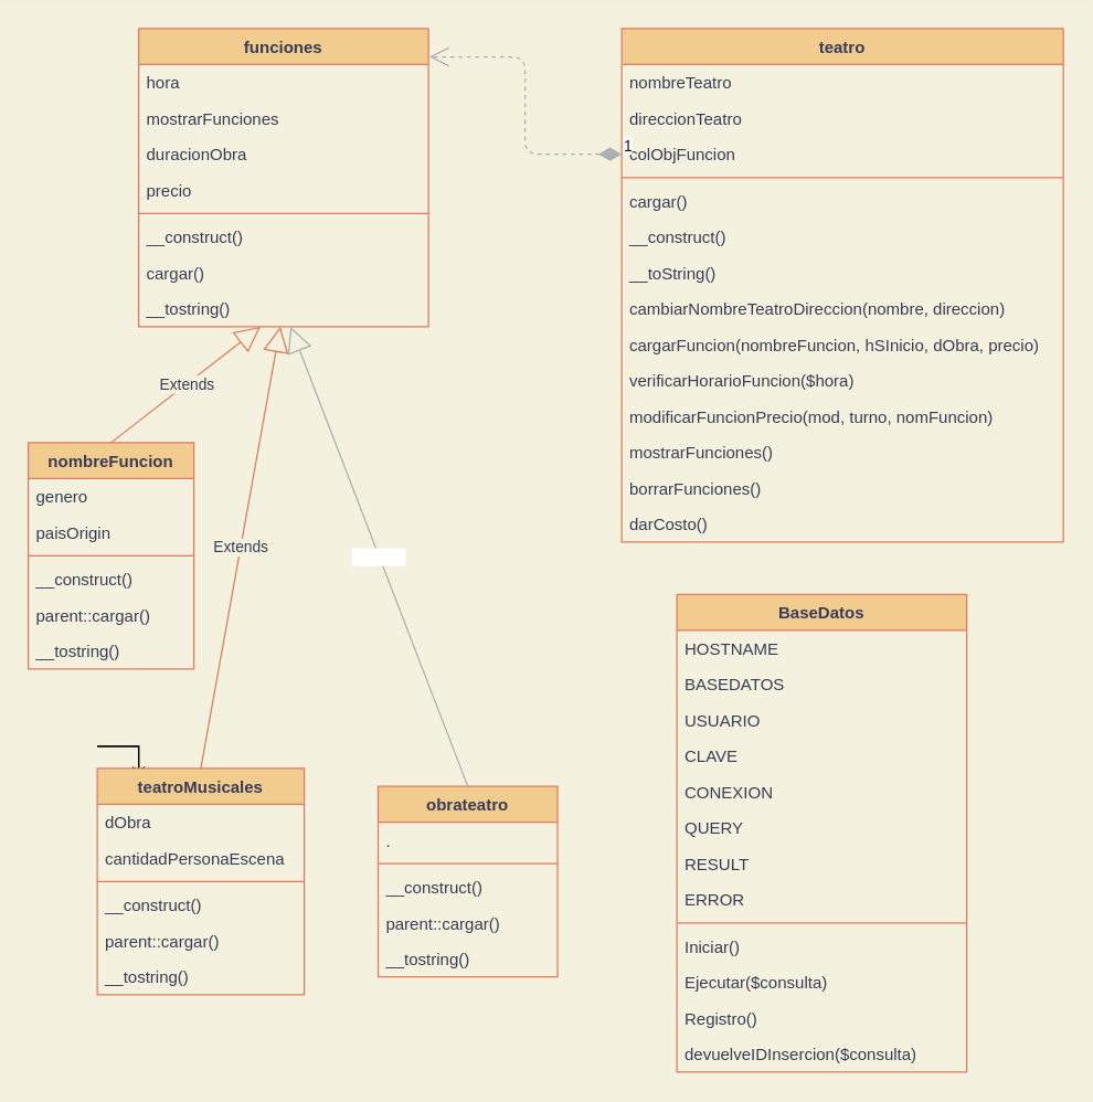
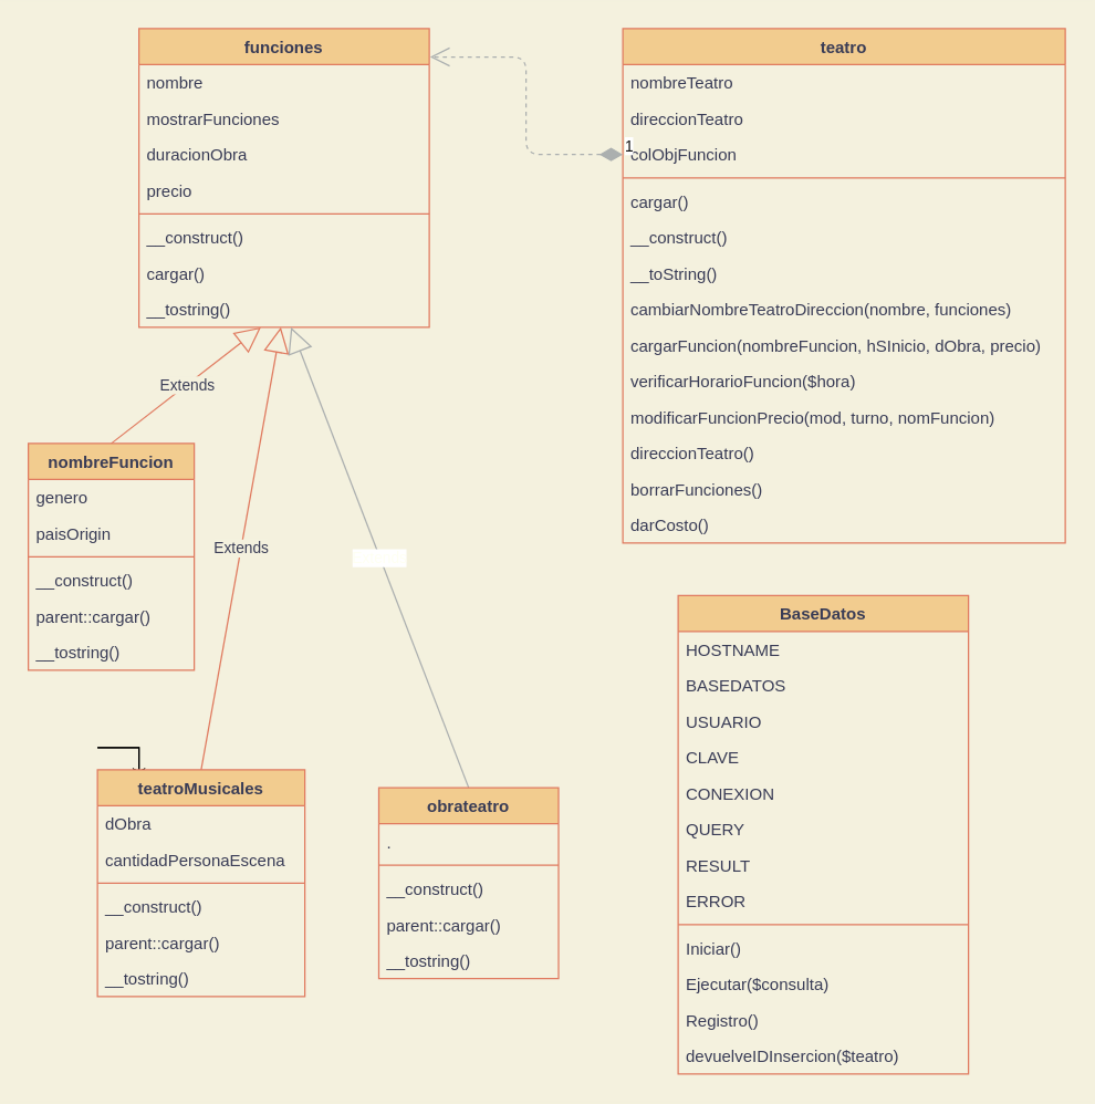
  <mxCell id="0" />
  <mxCell id="1" parent="0" />
  <mxCell id="2" value="funciones" style="swimlane;fontStyle=1;align=center;verticalAlign=top;childLayout=stackLayout;horizontal=1;startSize=26;horizontalStack=0;resizeParent=1;resizeParentMax=0;resizeLast=0;collapsible=1;marginBottom=0;fillColor=#F2CC8F;strokeColor=#E07A5F;fontColor=#393C56;" parent="1" vertex="1"><mxGeometry x="100" y="20" width="210" height="216" as="geometry" /></mxCell>
- <mxCell id="3" value="hora" style="text;strokeColor=none;fillColor=none;align=left;verticalAlign=top;spacingLeft=4;spacingRight=4;overflow=hidden;rotatable=0;points=[[0,0.5],[1,0.5]];portConstraint=eastwest;fontColor=#393C56;" parent="2" vertex="1"><mxGeometry y="26" width="210" height="26" as="geometry" /></mxCell>
+ <mxCell id="3" value="nombre" style="text;strokeColor=none;fillColor=none;align=left;verticalAlign=top;spacingLeft=4;spacingRight=4;overflow=hidden;rotatable=0;points=[[0,0.5],[1,0.5]];portConstraint=eastwest;fontColor=#393C56;" parent="2" vertex="1"><mxGeometry y="26" width="210" height="26" as="geometry" /></mxCell>
  <mxCell id="4" value="mostrarFunciones" style="text;strokeColor=none;fillColor=none;align=left;verticalAlign=top;spacingLeft=4;spacingRight=4;overflow=hidden;rotatable=0;points=[[0,0.5],[1,0.5]];portConstraint=eastwest;fontColor=#393C56;" parent="2" vertex="1"><mxGeometry y="52" width="210" height="26" as="geometry" /></mxCell>
  <mxCell id="5" value="duracionObra" style="text;strokeColor=none;fillColor=none;align=left;verticalAlign=top;spacingLeft=4;spacingRight=4;overflow=hidden;rotatable=0;points=[[0,0.5],[1,0.5]];portConstraint=eastwest;fontColor=#393C56;" parent="2" vertex="1"><mxGeometry y="78" width="210" height="26" as="geometry" /></mxCell>
  <mxCell id="6" value="precio" style="text;strokeColor=none;fillColor=none;align=left;verticalAlign=top;spacingLeft=4;spacingRight=4;overflow=hidden;rotatable=0;points=[[0,0.5],[1,0.5]];portConstraint=eastwest;fontColor=#393C56;" parent="2" vertex="1"><mxGeometry y="104" width="210" height="26" as="geometry" /></mxCell>
  <mxCell id="7" value="" style="line;strokeWidth=1;fillColor=none;align=left;verticalAlign=middle;spacingTop=-1;spacingLeft=3;spacingRight=3;rotatable=0;labelPosition=right;points=[];portConstraint=eastwest;strokeColor=#E07A5F;fontColor=#393C56;labelBackgroundColor=#F4F1DE;" parent="2" vertex="1"><mxGeometry y="130" width="210" height="8" as="geometry" /></mxCell>
  <mxCell id="8" value="__construct()" style="text;strokeColor=none;fillColor=none;align=left;verticalAlign=top;spacingLeft=4;spacingRight=4;overflow=hidden;rotatable=0;points=[[0,0.5],[1,0.5]];portConstraint=eastwest;fontColor=#393C56;" parent="2" vertex="1"><mxGeometry y="138" width="210" height="26" as="geometry" /></mxCell>
  <mxCell id="9" value="cargar()" style="text;strokeColor=none;fillColor=none;align=left;verticalAlign=top;spacingLeft=4;spacingRight=4;overflow=hidden;rotatable=0;points=[[0,0.5],[1,0.5]];portConstraint=eastwest;fontColor=#393C56;" parent="2" vertex="1"><mxGeometry y="164" width="210" height="26" as="geometry" /></mxCell>
  <mxCell id="10" value="__tostring()" style="text;strokeColor=none;fillColor=none;align=left;verticalAlign=top;spacingLeft=4;spacingRight=4;overflow=hidden;rotatable=0;points=[[0,0.5],[1,0.5]];portConstraint=eastwest;fontColor=#393C56;" parent="2" vertex="1"><mxGeometry y="190" width="210" height="26" as="geometry" /></mxCell>
  <mxCell id="11" value="teatro" style="swimlane;fontStyle=1;align=center;verticalAlign=top;childLayout=stackLayout;horizontal=1;startSize=26;horizontalStack=0;resizeParent=1;resizeParentMax=0;resizeLast=0;collapsible=1;marginBottom=0;fillColor=#F2CC8F;strokeColor=#E07A5F;fontColor=#393C56;" parent="1" vertex="1"><mxGeometry x="450" y="20" width="320" height="372" as="geometry" /></mxCell>
  <mxCell id="12" value="nombreTeatro" style="text;strokeColor=none;fillColor=none;align=left;verticalAlign=top;spacingLeft=4;spacingRight=4;overflow=hidden;rotatable=0;points=[[0,0.5],[1,0.5]];portConstraint=eastwest;fontColor=#393C56;" parent="11" vertex="1"><mxGeometry y="26" width="320" height="26" as="geometry" /></mxCell>
  <mxCell id="13" value="direccionTeatro" style="text;strokeColor=none;fillColor=none;align=left;verticalAlign=top;spacingLeft=4;spacingRight=4;overflow=hidden;rotatable=0;points=[[0,0.5],[1,0.5]];portConstraint=eastwest;fontColor=#393C56;" parent="11" vertex="1"><mxGeometry y="52" width="320" height="26" as="geometry" /></mxCell>
  <mxCell id="14" value="colObjFuncion" style="text;strokeColor=none;fillColor=none;align=left;verticalAlign=top;spacingLeft=4;spacingRight=4;overflow=hidden;rotatable=0;points=[[0,0.5],[1,0.5]];portConstraint=eastwest;fontColor=#393C56;" parent="11" vertex="1"><mxGeometry y="78" width="320" height="26" as="geometry" /></mxCell>
  <mxCell id="15" value="" style="line;strokeWidth=1;fillColor=none;align=left;verticalAlign=middle;spacingTop=-1;spacingLeft=3;spacingRight=3;rotatable=0;labelPosition=right;points=[];portConstraint=eastwest;strokeColor=#E07A5F;fontColor=#393C56;labelBackgroundColor=#F4F1DE;" parent="11" vertex="1"><mxGeometry y="104" width="320" height="8" as="geometry" /></mxCell>
  <mxCell id="16" value="cargar()" style="text;strokeColor=none;fillColor=none;align=left;verticalAlign=top;spacingLeft=4;spacingRight=4;overflow=hidden;rotatable=0;points=[[0,0.5],[1,0.5]];portConstraint=eastwest;fontColor=#393C56;" parent="11" vertex="1"><mxGeometry y="112" width="320" height="26" as="geometry" /></mxCell>
  <mxCell id="17" value="__construct()" style="text;strokeColor=none;fillColor=none;align=left;verticalAlign=top;spacingLeft=4;spacingRight=4;overflow=hidden;rotatable=0;points=[[0,0.5],[1,0.5]];portConstraint=eastwest;fontColor=#393C56;" parent="11" vertex="1"><mxGeometry y="138" width="320" height="26" as="geometry" /></mxCell>
  <mxCell id="18" value="__toString()" style="text;strokeColor=none;fillColor=none;align=left;verticalAlign=top;spacingLeft=4;spacingRight=4;overflow=hidden;rotatable=0;points=[[0,0.5],[1,0.5]];portConstraint=eastwest;fontColor=#393C56;" parent="11" vertex="1"><mxGeometry y="164" width="320" height="26" as="geometry" /></mxCell>
- <mxCell id="19" value="cambiarNombreTeatroDireccion(nombre, direccion)" style="text;strokeColor=none;fillColor=none;align=left;verticalAlign=top;spacingLeft=4;spacingRight=4;overflow=hidden;rotatable=0;points=[[0,0.5],[1,0.5]];portConstraint=eastwest;fontColor=#393C56;" parent="11" vertex="1"><mxGeometry y="190" width="320" height="26" as="geometry" /></mxCell>
+ <mxCell id="19" value="cambiarNombreTeatroDireccion(nombre, funciones)" style="text;strokeColor=none;fillColor=none;align=left;verticalAlign=top;spacingLeft=4;spacingRight=4;overflow=hidden;rotatable=0;points=[[0,0.5],[1,0.5]];portConstraint=eastwest;fontColor=#393C56;" parent="11" vertex="1"><mxGeometry y="190" width="320" height="26" as="geometry" /></mxCell>
  <mxCell id="20" value="cargarFuncion(nombreFuncion, hSInicio, dObra, precio)" style="text;strokeColor=none;fillColor=none;align=left;verticalAlign=top;spacingLeft=4;spacingRight=4;overflow=hidden;rotatable=0;points=[[0,0.5],[1,0.5]];portConstraint=eastwest;fontColor=#393C56;" parent="11" vertex="1"><mxGeometry y="216" width="320" height="26" as="geometry" /></mxCell>
  <mxCell id="21" value="verificarHorarioFuncion($hora)" style="text;strokeColor=none;fillColor=none;align=left;verticalAlign=top;spacingLeft=4;spacingRight=4;overflow=hidden;rotatable=0;points=[[0,0.5],[1,0.5]];portConstraint=eastwest;fontColor=#393C56;" parent="11" vertex="1"><mxGeometry y="242" width="320" height="26" as="geometry" /></mxCell>
  <mxCell id="22" value="modificarFuncionPrecio(mod, turno, nomFuncion)" style="text;strokeColor=none;fillColor=none;align=left;verticalAlign=top;spacingLeft=4;spacingRight=4;overflow=hidden;rotatable=0;points=[[0,0.5],[1,0.5]];portConstraint=eastwest;fontColor=#393C56;" parent="11" vertex="1"><mxGeometry y="268" width="320" height="26" as="geometry" /></mxCell>
- <mxCell id="23" value="mostrarFunciones()" style="text;strokeColor=none;fillColor=none;align=left;verticalAlign=top;spacingLeft=4;spacingRight=4;overflow=hidden;rotatable=0;points=[[0,0.5],[1,0.5]];portConstraint=eastwest;fontColor=#393C56;" parent="11" vertex="1"><mxGeometry y="294" width="320" height="26" as="geometry" /></mxCell>
+ <mxCell id="23" value="direccionTeatro()" style="text;strokeColor=none;fillColor=none;align=left;verticalAlign=top;spacingLeft=4;spacingRight=4;overflow=hidden;rotatable=0;points=[[0,0.5],[1,0.5]];portConstraint=eastwest;fontColor=#393C56;" parent="11" vertex="1"><mxGeometry y="294" width="320" height="26" as="geometry" /></mxCell>
  <mxCell id="24" value="borrarFunciones()" style="text;strokeColor=none;fillColor=none;align=left;verticalAlign=top;spacingLeft=4;spacingRight=4;overflow=hidden;rotatable=0;points=[[0,0.5],[1,0.5]];portConstraint=eastwest;fontColor=#393C56;" parent="11" vertex="1"><mxGeometry y="320" width="320" height="26" as="geometry" /></mxCell>
  <mxCell id="25" value="darCosto()" style="text;strokeColor=none;fillColor=none;align=left;verticalAlign=top;spacingLeft=4;spacingRight=4;overflow=hidden;rotatable=0;points=[[0,0.5],[1,0.5]];portConstraint=eastwest;fontColor=#393C56;" parent="11" vertex="1"><mxGeometry y="346" width="320" height="26" as="geometry" /></mxCell>
  <mxCell id="26" value="Extends" style="endArrow=block;endSize=16;endFill=0;html=1;exitX=0.5;exitY=0;exitDx=0;exitDy=0;strokeColor=#E07A5F;fontColor=#393C56;labelBackgroundColor=#F4F1DE;" parent="1" source="45" target="10" edge="1"><mxGeometry width="160" relative="1" as="geometry"><mxPoint x="88" y="424" as="sourcePoint" /><mxPoint x="98" y="440" as="targetPoint" /><Array as="points" /></mxGeometry></mxCell>
  <mxCell id="27" value="Extends" style="endArrow=block;endSize=16;endFill=0;html=1;exitX=0.5;exitY=0;exitDx=0;exitDy=0;strokeColor=#E07A5F;fontColor=#393C56;labelBackgroundColor=#F4F1DE;" parent="1" source="38" target="10" edge="1"><mxGeometry width="160" relative="1" as="geometry"><mxPoint x="130" y="600" as="sourcePoint" /><mxPoint x="164" y="432" as="targetPoint" /><Array as="points" /></mxGeometry></mxCell>
  <mxCell id="28" value="&lt;font color=&quot;#fefff2&quot;&gt;Extends&lt;/font&gt;" style="endArrow=block;endSize=16;endFill=0;html=1;fillColor=#1ba1e2;fontColor=#0F0F0F;exitX=0.5;exitY=0;exitDx=0;exitDy=0;strokeColor=#ABAFAF;" parent="1" source="32" target="10" edge="1"><mxGeometry width="160" relative="1" as="geometry"><mxPoint x="418" y="507.556" as="sourcePoint" /><mxPoint x="230.88" y="434.99" as="targetPoint" /></mxGeometry></mxCell>
  <mxCell id="29" value="1" style="endArrow=open;html=1;endSize=12;startArrow=diamondThin;startSize=14;startFill=1;edgeStyle=orthogonalEdgeStyle;align=left;verticalAlign=bottom;strokeColor=#ABAFAF;fillColor=#F2CC8F;fontColor=#0F0F0F;entryX=1.003;entryY=0.095;entryDx=0;entryDy=0;entryPerimeter=0;exitX=0;exitY=0.5;exitDx=0;exitDy=0;dashed=1;" parent="1" source="14" target="2" edge="1"><mxGeometry x="-1" y="3" relative="1" as="geometry"><mxPoint x="440" y="137" as="sourcePoint" /><mxPoint x="630" y="410" as="targetPoint" /></mxGeometry></mxCell>
  <mxCell id="30" value="" style="edgeStyle=orthogonalEdgeStyle;rounded=0;orthogonalLoop=1;jettySize=auto;html=1;" parent="1" edge="1"><mxGeometry relative="1" as="geometry"><mxPoint x="70" y="540" as="sourcePoint" /><mxPoint x="100" y="564" as="targetPoint" /></mxGeometry></mxCell>
  <mxCell id="31" value="" style="edgeStyle=orthogonalEdgeStyle;rounded=0;orthogonalLoop=1;jettySize=auto;html=1;" parent="1" edge="1"><mxGeometry relative="1" as="geometry"><mxPoint x="70" y="540" as="sourcePoint" /><mxPoint x="100" y="564" as="targetPoint" /></mxGeometry></mxCell>
  <mxCell id="32" value="obrateatro&#10;" style="swimlane;fontStyle=1;align=center;verticalAlign=top;childLayout=stackLayout;horizontal=1;startSize=26;horizontalStack=0;resizeParent=1;resizeParentMax=0;resizeLast=0;collapsible=1;marginBottom=0;fillColor=#F2CC8F;strokeColor=#E07A5F;fontColor=#393C56;" parent="1" vertex="1"><mxGeometry x="273.5" y="569" width="130" height="138" as="geometry" /></mxCell>
  <mxCell id="33" value="." style="text;strokeColor=none;fillColor=none;align=left;verticalAlign=top;spacingLeft=4;spacingRight=4;overflow=hidden;rotatable=0;points=[[0,0.5],[1,0.5]];portConstraint=eastwest;fontColor=#393C56;" parent="32" vertex="1"><mxGeometry y="26" width="130" height="26" as="geometry" /></mxCell>
  <mxCell id="34" value="" style="line;strokeWidth=1;fillColor=none;align=left;verticalAlign=middle;spacingTop=-1;spacingLeft=3;spacingRight=3;rotatable=0;labelPosition=right;points=[];portConstraint=eastwest;strokeColor=#E07A5F;fontColor=#393C56;labelBackgroundColor=#F4F1DE;" parent="32" vertex="1"><mxGeometry y="52" width="130" height="8" as="geometry" /></mxCell>
  <mxCell id="35" value="__construct()" style="text;strokeColor=none;fillColor=none;align=left;verticalAlign=top;spacingLeft=4;spacingRight=4;overflow=hidden;rotatable=0;points=[[0,0.5],[1,0.5]];portConstraint=eastwest;fontColor=#393C56;" parent="32" vertex="1"><mxGeometry y="60" width="130" height="26" as="geometry" /></mxCell>
  <mxCell id="36" value="parent::cargar()" style="text;strokeColor=none;fillColor=none;align=left;verticalAlign=top;spacingLeft=4;spacingRight=4;overflow=hidden;rotatable=0;points=[[0,0.5],[1,0.5]];portConstraint=eastwest;fontColor=#393C56;" parent="32" vertex="1"><mxGeometry y="86" width="130" height="26" as="geometry" /></mxCell>
  <mxCell id="37" value="__tostring()" style="text;strokeColor=none;fillColor=none;align=left;verticalAlign=top;spacingLeft=4;spacingRight=4;overflow=hidden;rotatable=0;points=[[0,0.5],[1,0.5]];portConstraint=eastwest;fontColor=#393C56;" parent="32" vertex="1"><mxGeometry y="112" width="130" height="26" as="geometry" /></mxCell>
  <mxCell id="38" value="teatroMusicales" style="swimlane;fontStyle=1;align=center;verticalAlign=top;childLayout=stackLayout;horizontal=1;startSize=26;horizontalStack=0;resizeParent=1;resizeParentMax=0;resizeLast=0;collapsible=1;marginBottom=0;fillColor=#F2CC8F;strokeColor=#E07A5F;fontColor=#393C56;" parent="1" vertex="1"><mxGeometry x="70" y="556" width="150" height="164" as="geometry" /></mxCell>
  <mxCell id="39" value="dObra" style="text;strokeColor=none;fillColor=none;align=left;verticalAlign=top;spacingLeft=4;spacingRight=4;overflow=hidden;rotatable=0;points=[[0,0.5],[1,0.5]];portConstraint=eastwest;fontColor=#393C56;" parent="38" vertex="1"><mxGeometry y="26" width="150" height="26" as="geometry" /></mxCell>
  <mxCell id="40" value="cantidadPersonaEscena" style="text;strokeColor=none;fillColor=none;align=left;verticalAlign=top;spacingLeft=4;spacingRight=4;overflow=hidden;rotatable=0;points=[[0,0.5],[1,0.5]];portConstraint=eastwest;fontColor=#393C56;" parent="38" vertex="1"><mxGeometry y="52" width="150" height="26" as="geometry" /></mxCell>
  <mxCell id="41" value="" style="line;strokeWidth=1;fillColor=none;align=left;verticalAlign=middle;spacingTop=-1;spacingLeft=3;spacingRight=3;rotatable=0;labelPosition=right;points=[];portConstraint=eastwest;strokeColor=#E07A5F;fontColor=#393C56;labelBackgroundColor=#F4F1DE;" parent="38" vertex="1"><mxGeometry y="78" width="150" height="8" as="geometry" /></mxCell>
  <mxCell id="42" value="__construct()" style="text;strokeColor=none;fillColor=none;align=left;verticalAlign=top;spacingLeft=4;spacingRight=4;overflow=hidden;rotatable=0;points=[[0,0.5],[1,0.5]];portConstraint=eastwest;fontColor=#393C56;" parent="38" vertex="1"><mxGeometry y="86" width="150" height="26" as="geometry" /></mxCell>
  <mxCell id="43" value="parent::cargar()" style="text;strokeColor=none;fillColor=none;align=left;verticalAlign=top;spacingLeft=4;spacingRight=4;overflow=hidden;rotatable=0;points=[[0,0.5],[1,0.5]];portConstraint=eastwest;fontColor=#393C56;" parent="38" vertex="1"><mxGeometry y="112" width="150" height="26" as="geometry" /></mxCell>
  <mxCell id="44" value="__tostring()" style="text;strokeColor=none;fillColor=none;align=left;verticalAlign=top;spacingLeft=4;spacingRight=4;overflow=hidden;rotatable=0;points=[[0,0.5],[1,0.5]];portConstraint=eastwest;fontColor=#393C56;" parent="38" vertex="1"><mxGeometry y="138" width="150" height="26" as="geometry" /></mxCell>
  <mxCell id="45" value="nombreFuncion" style="swimlane;fontStyle=1;align=center;verticalAlign=top;childLayout=stackLayout;horizontal=1;startSize=26;horizontalStack=0;resizeParent=1;resizeParentMax=0;resizeLast=0;collapsible=1;marginBottom=0;fillColor=#F2CC8F;strokeColor=#E07A5F;fontColor=#393C56;" parent="1" vertex="1"><mxGeometry x="20" y="320" width="120" height="164" as="geometry" /></mxCell>
  <mxCell id="46" value="genero" style="text;strokeColor=none;fillColor=none;align=left;verticalAlign=top;spacingLeft=4;spacingRight=4;overflow=hidden;rotatable=0;points=[[0,0.5],[1,0.5]];portConstraint=eastwest;fontColor=#393C56;" parent="45" vertex="1"><mxGeometry y="26" width="120" height="26" as="geometry" /></mxCell>
  <mxCell id="47" value="paisOrigin" style="text;strokeColor=none;fillColor=none;align=left;verticalAlign=top;spacingLeft=4;spacingRight=4;overflow=hidden;rotatable=0;points=[[0,0.5],[1,0.5]];portConstraint=eastwest;fontColor=#393C56;" parent="45" vertex="1"><mxGeometry y="52" width="120" height="26" as="geometry" /></mxCell>
  <mxCell id="48" value="" style="line;strokeWidth=1;fillColor=none;align=left;verticalAlign=middle;spacingTop=-1;spacingLeft=3;spacingRight=3;rotatable=0;labelPosition=right;points=[];portConstraint=eastwest;strokeColor=#E07A5F;fontColor=#393C56;labelBackgroundColor=#F4F1DE;" parent="45" vertex="1"><mxGeometry y="78" width="120" height="8" as="geometry" /></mxCell>
  <mxCell id="49" value="__construct()" style="text;strokeColor=none;fillColor=none;align=left;verticalAlign=top;spacingLeft=4;spacingRight=4;overflow=hidden;rotatable=0;points=[[0,0.5],[1,0.5]];portConstraint=eastwest;fontColor=#393C56;" parent="45" vertex="1"><mxGeometry y="86" width="120" height="26" as="geometry" /></mxCell>
  <mxCell id="50" value="parent::cargar()" style="text;strokeColor=none;fillColor=none;align=left;verticalAlign=top;spacingLeft=4;spacingRight=4;overflow=hidden;rotatable=0;points=[[0,0.5],[1,0.5]];portConstraint=eastwest;fontColor=#393C56;" parent="45" vertex="1"><mxGeometry y="112" width="120" height="26" as="geometry" /></mxCell>
  <mxCell id="51" value="__tostring()" style="text;strokeColor=none;fillColor=none;align=left;verticalAlign=top;spacingLeft=4;spacingRight=4;overflow=hidden;rotatable=0;points=[[0,0.5],[1,0.5]];portConstraint=eastwest;fontColor=#393C56;" parent="45" vertex="1"><mxGeometry y="138" width="120" height="26" as="geometry" /></mxCell>
  <mxCell id="52" value="BaseDatos" style="swimlane;fontStyle=1;align=center;verticalAlign=top;childLayout=stackLayout;horizontal=1;startSize=26;horizontalStack=0;resizeParent=1;resizeParentMax=0;resizeLast=0;collapsible=1;marginBottom=0;fillColor=#F2CC8F;strokeColor=#E07A5F;fontColor=#393C56;" parent="1" vertex="1"><mxGeometry x="490" y="430" width="210" height="346" as="geometry" /></mxCell>
  <mxCell id="53" value="HOSTNAME" style="text;strokeColor=none;fillColor=none;align=left;verticalAlign=top;spacingLeft=4;spacingRight=4;overflow=hidden;rotatable=0;points=[[0,0.5],[1,0.5]];portConstraint=eastwest;fontColor=#393C56;" parent="52" vertex="1"><mxGeometry y="26" width="210" height="26" as="geometry" /></mxCell>
  <mxCell id="54" value="BASEDATOS" style="text;strokeColor=none;fillColor=none;align=left;verticalAlign=top;spacingLeft=4;spacingRight=4;overflow=hidden;rotatable=0;points=[[0,0.5],[1,0.5]];portConstraint=eastwest;fontColor=#393C56;" parent="52" vertex="1"><mxGeometry y="52" width="210" height="26" as="geometry" /></mxCell>
  <mxCell id="55" value="USUARIO" style="text;strokeColor=none;fillColor=none;align=left;verticalAlign=top;spacingLeft=4;spacingRight=4;overflow=hidden;rotatable=0;points=[[0,0.5],[1,0.5]];portConstraint=eastwest;fontColor=#393C56;" parent="52" vertex="1"><mxGeometry y="78" width="210" height="26" as="geometry" /></mxCell>
  <mxCell id="56" value="CLAVE" style="text;strokeColor=none;fillColor=none;align=left;verticalAlign=top;spacingLeft=4;spacingRight=4;overflow=hidden;rotatable=0;points=[[0,0.5],[1,0.5]];portConstraint=eastwest;fontColor=#393C56;" parent="52" vertex="1"><mxGeometry y="104" width="210" height="26" as="geometry" /></mxCell>
  <mxCell id="57" value="CONEXION" style="text;strokeColor=none;fillColor=none;align=left;verticalAlign=top;spacingLeft=4;spacingRight=4;overflow=hidden;rotatable=0;points=[[0,0.5],[1,0.5]];portConstraint=eastwest;fontColor=#393C56;" parent="52" vertex="1"><mxGeometry y="130" width="210" height="26" as="geometry" /></mxCell>
  <mxCell id="58" value="QUERY" style="text;strokeColor=none;fillColor=none;align=left;verticalAlign=top;spacingLeft=4;spacingRight=4;overflow=hidden;rotatable=0;points=[[0,0.5],[1,0.5]];portConstraint=eastwest;fontColor=#393C56;" parent="52" vertex="1"><mxGeometry y="156" width="210" height="26" as="geometry" /></mxCell>
  <mxCell id="59" value="RESULT" style="text;strokeColor=none;fillColor=none;align=left;verticalAlign=top;spacingLeft=4;spacingRight=4;overflow=hidden;rotatable=0;points=[[0,0.5],[1,0.5]];portConstraint=eastwest;fontColor=#393C56;" parent="52" vertex="1"><mxGeometry y="182" width="210" height="26" as="geometry" /></mxCell>
  <mxCell id="60" value="ERROR" style="text;strokeColor=none;fillColor=none;align=left;verticalAlign=top;spacingLeft=4;spacingRight=4;overflow=hidden;rotatable=0;points=[[0,0.5],[1,0.5]];portConstraint=eastwest;fontColor=#393C56;" parent="52" vertex="1"><mxGeometry y="208" width="210" height="26" as="geometry" /></mxCell>
  <mxCell id="61" value="" style="line;strokeWidth=1;fillColor=none;align=left;verticalAlign=middle;spacingTop=-1;spacingLeft=3;spacingRight=3;rotatable=0;labelPosition=right;points=[];portConstraint=eastwest;strokeColor=#E07A5F;fontColor=#393C56;labelBackgroundColor=#F4F1DE;" parent="52" vertex="1"><mxGeometry y="234" width="210" height="8" as="geometry" /></mxCell>
  <mxCell id="62" value="Iniciar()" style="text;strokeColor=none;fillColor=none;align=left;verticalAlign=top;spacingLeft=4;spacingRight=4;overflow=hidden;rotatable=0;points=[[0,0.5],[1,0.5]];portConstraint=eastwest;fontColor=#393C56;" parent="52" vertex="1"><mxGeometry y="242" width="210" height="26" as="geometry" /></mxCell>
  <mxCell id="63" value="Ejecutar($consulta)" style="text;strokeColor=none;fillColor=none;align=left;verticalAlign=top;spacingLeft=4;spacingRight=4;overflow=hidden;rotatable=0;points=[[0,0.5],[1,0.5]];portConstraint=eastwest;fontColor=#393C56;" parent="52" vertex="1"><mxGeometry y="268" width="210" height="26" as="geometry" /></mxCell>
  <mxCell id="64" value="Registro()" style="text;strokeColor=none;fillColor=none;align=left;verticalAlign=top;spacingLeft=4;spacingRight=4;overflow=hidden;rotatable=0;points=[[0,0.5],[1,0.5]];portConstraint=eastwest;fontColor=#393C56;" parent="52" vertex="1"><mxGeometry y="294" width="210" height="26" as="geometry" /></mxCell>
- <mxCell id="65" value="devuelveIDInsercion($consulta)" style="text;strokeColor=none;fillColor=none;align=left;verticalAlign=top;spacingLeft=4;spacingRight=4;overflow=hidden;rotatable=0;points=[[0,0.5],[1,0.5]];portConstraint=eastwest;fontColor=#393C56;" parent="52" vertex="1"><mxGeometry y="320" width="210" height="26" as="geometry" /></mxCell>
+ <mxCell id="65" value="devuelveIDInsercion($teatro)" style="text;strokeColor=none;fillColor=none;align=left;verticalAlign=top;spacingLeft=4;spacingRight=4;overflow=hidden;rotatable=0;points=[[0,0.5],[1,0.5]];portConstraint=eastwest;fontColor=#393C56;" parent="52" vertex="1"><mxGeometry y="320" width="210" height="26" as="geometry" /></mxCell>
